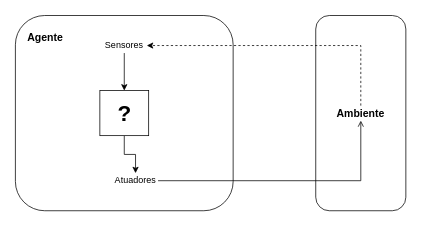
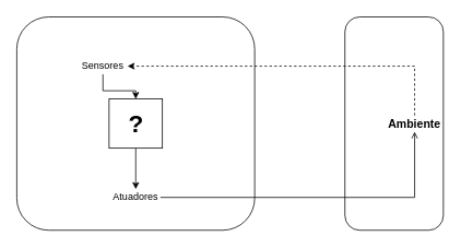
  <mxCell id="0" />
  <mxCell id="1" parent="0" />
  <mxCell id="2" value="" style="rounded=1;whiteSpace=wrap;html=1;" vertex="1" parent="1"><mxGeometry x="420" y="20" width="120" height="260" as="geometry" /></mxCell>
  <mxCell id="3" value="" style="rounded=1;whiteSpace=wrap;html=1;align=left;" vertex="1" parent="1"><mxGeometry x="20" y="20" width="290" height="260" as="geometry" /></mxCell>
- <mxCell id="4" value="&lt;b&gt;&lt;font style=&quot;font-size: 14px&quot;&gt;Agente&lt;/font&gt;&lt;/b&gt;" style="text;html=1;strokeColor=none;fillColor=none;align=center;verticalAlign=middle;whiteSpace=wrap;rounded=0;" vertex="1" parent="1"><mxGeometry x="30" y="40" width="60" height="20" as="geometry" /></mxCell>
  <mxCell id="5" style="edgeStyle=orthogonalEdgeStyle;rounded=0;orthogonalLoop=1;jettySize=auto;html=1;exitX=0.5;exitY=0;exitDx=0;exitDy=0;entryX=1;entryY=0.5;entryDx=0;entryDy=0;dashed=1;" edge="1" parent="1" source="6" target="8"><mxGeometry relative="1" as="geometry" /></mxCell>
- <mxCell id="6" value="&lt;b&gt;&lt;font style=&quot;font-size: 14px&quot;&gt;Ambiente&lt;/font&gt;&lt;/b&gt;" style="text;html=1;strokeColor=none;fillColor=none;align=center;verticalAlign=middle;whiteSpace=wrap;rounded=0;" vertex="1" parent="1"><mxGeometry x="450" y="140" width="60" height="20" as="geometry" /></mxCell>
+ <mxCell id="6" value="&lt;b&gt;&lt;font style=&quot;font-size: 14px&quot;&gt;Ambiente&lt;/font&gt;&lt;/b&gt;" style="text;html=1;strokeColor=none;fillColor=none;align=center;verticalAlign=middle;whiteSpace=wrap;rounded=0;" vertex="1" parent="1"><mxGeometry x="475" y="140" width="60" height="20" as="geometry" /></mxCell>
  <mxCell id="7" style="edgeStyle=orthogonalEdgeStyle;rounded=0;orthogonalLoop=1;jettySize=auto;html=1;exitX=0.5;exitY=1;exitDx=0;exitDy=0;" edge="1" parent="1" source="8" target="12"><mxGeometry relative="1" as="geometry" /></mxCell>
- <mxCell id="8" value="Sensores" style="text;html=1;strokeColor=none;fillColor=none;align=center;verticalAlign=middle;whiteSpace=wrap;rounded=0;" vertex="1" parent="1"><mxGeometry x="135" y="50" width="60" height="20" as="geometry" /></mxCell>
+ <mxCell id="8" value="Sensores" style="text;html=1;strokeColor=none;fillColor=none;align=center;verticalAlign=middle;whiteSpace=wrap;rounded=0;" vertex="1" parent="1"><mxGeometry x="95" y="70" width="60" height="20" as="geometry" /></mxCell>
  <mxCell id="9" style="edgeStyle=orthogonalEdgeStyle;rounded=0;orthogonalLoop=1;jettySize=auto;html=1;exitX=1;exitY=0.5;exitDx=0;exitDy=0;entryX=0.5;entryY=1;entryDx=0;entryDy=0;endArrow=open;" edge="1" parent="1" source="10" target="6"><mxGeometry relative="1" as="geometry" /></mxCell>
- <mxCell id="10" value="Atuadores" style="text;html=1;strokeColor=none;fillColor=none;align=center;verticalAlign=middle;whiteSpace=wrap;rounded=0;" vertex="1" parent="1"><mxGeometry x="150" y="230" width="60" height="20" as="geometry" /></mxCell>
+ <mxCell id="10" value="Atuadores" style="text;html=1;strokeColor=none;fillColor=none;align=center;verticalAlign=middle;whiteSpace=wrap;rounded=0;" vertex="1" parent="1"><mxGeometry x="135" y="230" width="60" height="20" as="geometry" /></mxCell>
  <mxCell id="11" style="edgeStyle=orthogonalEdgeStyle;rounded=0;orthogonalLoop=1;jettySize=auto;html=1;exitX=0.5;exitY=1;exitDx=0;exitDy=0;entryX=0.5;entryY=0;entryDx=0;entryDy=0;" edge="1" parent="1" source="12" target="10"><mxGeometry relative="1" as="geometry" /></mxCell>
  <mxCell id="12" value="&lt;b&gt;&lt;font style=&quot;font-size: 30px&quot;&gt;?&lt;/font&gt;&lt;/b&gt;" style="rounded=0;whiteSpace=wrap;html=1;" vertex="1" parent="1"><mxGeometry x="132.5" y="120" width="65" height="60" as="geometry" /></mxCell>
